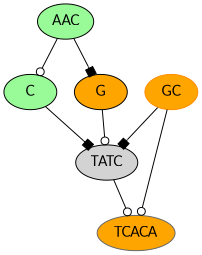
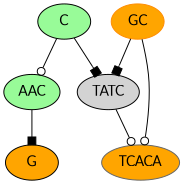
  digraph {
    fontname=Lato
    rankdir=TB
    node [color=black fillcolor=orange fontname=Lato style=filled]
    edge [arrowhead=odot fontname=Lato]
    AAC [fillcolor=palegreen]
    C [fillcolor=palegreen]
    G
    TATC [fillcolor=lightgrey]
    TCACA [color=gray40]
    GC [color=darkorange]
-   AAC -> C
+   C -> AAC
    AAC -> G [arrowhead=box]
    C -> TATC [arrowhead=box]
-   G -> TATC
    TATC -> TCACA
    GC -> TATC [arrowhead=box]
    GC -> TCACA
  }
